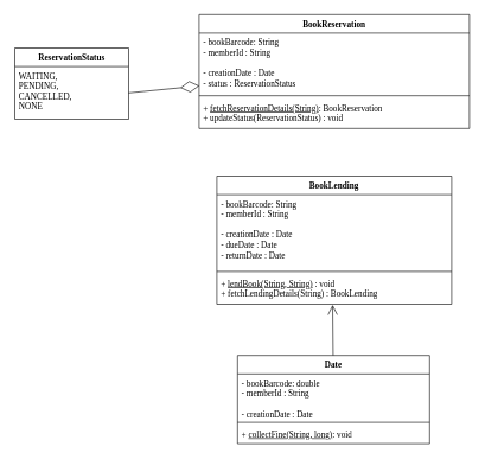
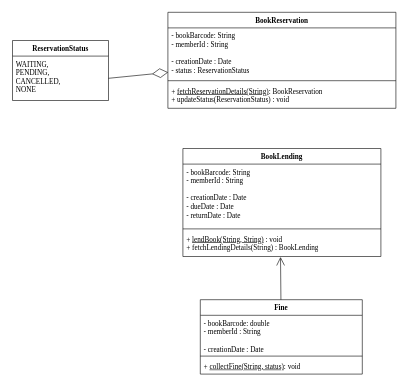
  <mxCell id="0" />
  <mxCell id="1" parent="0" />
  <mxCell id="2" value="&lt;font face=&quot;Lucida Console&quot;&gt;BookReservation&lt;/font&gt;" style="swimlane;fontStyle=1;align=center;verticalAlign=top;childLayout=stackLayout;horizontal=1;startSize=26;horizontalStack=0;resizeParent=1;resizeParentMax=0;resizeLast=0;collapsible=1;marginBottom=0;whiteSpace=wrap;html=1;spacingLeft=4;spacingRight=4;fontFamily=Helvetica;fontSize=12;fontColor=default;fillColor=none;gradientColor=none;" vertex="1" parent="1"><mxGeometry x="279" y="20" width="380" height="160" as="geometry" /></mxCell>
  <mxCell id="3" value="&lt;font face=&quot;Lucida Console&quot;&gt;- bookBarcode: String&lt;/font&gt;&lt;div&gt;&lt;font face=&quot;Lucida Console&quot;&gt;- memberId : String&lt;/font&gt;&lt;/div&gt;&lt;div&gt;&lt;font face=&quot;Lucida Console&quot;&gt;&lt;br&gt;&lt;/font&gt;&lt;/div&gt;&lt;div&gt;&lt;font face=&quot;Lucida Console&quot;&gt;- creationDate : Date&lt;/font&gt;&lt;/div&gt;&lt;div&gt;&lt;font face=&quot;Lucida Console&quot;&gt;- status : ReservationStatus&lt;/font&gt;&lt;/div&gt;&lt;div&gt;&lt;font face=&quot;Lucida Console&quot;&gt;&lt;br&gt;&lt;/font&gt;&lt;/div&gt;&lt;div&gt;&lt;font face=&quot;Lucida Console&quot;&gt;&lt;br&gt;&lt;/font&gt;&lt;/div&gt;" style="text;strokeColor=none;fillColor=none;align=left;verticalAlign=top;spacingLeft=4;spacingRight=4;overflow=hidden;rotatable=0;points=[[0,0.5],[1,0.5]];portConstraint=eastwest;whiteSpace=wrap;html=1;fontFamily=Helvetica;fontSize=12;fontColor=default;" vertex="1" parent="2"><mxGeometry y="26" width="380" height="84" as="geometry" /></mxCell>
  <mxCell id="4" value="" style="line;strokeWidth=1;fillColor=none;align=left;verticalAlign=middle;spacingTop=-1;spacingLeft=3;spacingRight=3;rotatable=0;labelPosition=right;points=[];portConstraint=eastwest;strokeColor=inherit;fontFamily=Helvetica;fontSize=12;fontColor=default;" vertex="1" parent="2"><mxGeometry y="110" width="380" height="8" as="geometry" /></mxCell>
  <mxCell id="5" value="&lt;font face=&quot;Lucida Console&quot;&gt;+ &lt;u&gt;fetchReservationDetails(String)&lt;/u&gt;: BookReservation&lt;/font&gt;&lt;div&gt;&lt;font face=&quot;Lucida Console&quot;&gt;+ updateStatus(ReservationStatus) : void&lt;/font&gt;&lt;/div&gt;" style="text;strokeColor=none;fillColor=none;align=left;verticalAlign=top;spacingLeft=4;spacingRight=4;overflow=hidden;rotatable=0;points=[[0,0.5],[1,0.5]];portConstraint=eastwest;whiteSpace=wrap;html=1;fontFamily=Helvetica;fontSize=12;fontColor=default;" vertex="1" parent="2"><mxGeometry y="118" width="380" height="42" as="geometry" /></mxCell>
  <mxCell id="6" value="&lt;font face=&quot;Lucida Console&quot;&gt;ReservationStatus&lt;/font&gt;" style="swimlane;fontStyle=1;align=center;verticalAlign=top;childLayout=stackLayout;horizontal=1;startSize=26;horizontalStack=0;resizeParent=1;resizeParentMax=0;resizeLast=0;collapsible=1;marginBottom=0;whiteSpace=wrap;html=1;spacingLeft=4;spacingRight=4;fontFamily=Helvetica;fontSize=12;fontColor=default;fillColor=none;gradientColor=none;" vertex="1" parent="1"><mxGeometry x="20" y="67" width="160" height="100" as="geometry" /></mxCell>
  <mxCell id="7" value="&lt;font face=&quot;Lucida Console&quot;&gt;WAITING,&lt;/font&gt;&lt;div&gt;&lt;font face=&quot;Lucida Console&quot;&gt;PENDING,&lt;/font&gt;&lt;/div&gt;&lt;div&gt;&lt;font face=&quot;Lucida Console&quot;&gt;CANCELLED,&lt;/font&gt;&lt;/div&gt;&lt;div&gt;&lt;font face=&quot;Lucida Console&quot;&gt;NONE&lt;/font&gt;&lt;/div&gt;&lt;div&gt;&lt;font face=&quot;Lucida Console&quot;&gt;&lt;br&gt;&lt;/font&gt;&lt;/div&gt;" style="text;strokeColor=none;fillColor=none;align=left;verticalAlign=top;spacingLeft=4;spacingRight=4;overflow=hidden;rotatable=0;points=[[0,0.5],[1,0.5]];portConstraint=eastwest;whiteSpace=wrap;html=1;fontFamily=Helvetica;fontSize=12;fontColor=default;" vertex="1" parent="6"><mxGeometry y="26" width="160" height="74" as="geometry" /></mxCell>
  <mxCell id="8" value="" style="endArrow=diamondThin;endFill=0;endSize=24;html=1;rounded=0;entryX=0.001;entryY=0.882;entryDx=0;entryDy=0;entryPerimeter=0;exitX=1;exitY=0.5;exitDx=0;exitDy=0;" edge="1" parent="1" source="7" target="3"><mxGeometry width="160" relative="1" as="geometry"><mxPoint x="160" y="177" as="sourcePoint" /><mxPoint x="320" y="177" as="targetPoint" /></mxGeometry></mxCell>
  <mxCell id="9" value="&lt;font face=&quot;Lucida Console&quot;&gt;BookLending&lt;/font&gt;" style="swimlane;fontStyle=1;align=center;verticalAlign=top;childLayout=stackLayout;horizontal=1;startSize=26;horizontalStack=0;resizeParent=1;resizeParentMax=0;resizeLast=0;collapsible=1;marginBottom=0;whiteSpace=wrap;html=1;spacingLeft=4;spacingRight=4;fontFamily=Helvetica;fontSize=12;fontColor=default;fillColor=none;gradientColor=none;" vertex="1" parent="1"><mxGeometry x="304" y="247" width="330" height="180" as="geometry" /></mxCell>
  <mxCell id="10" value="&lt;font face=&quot;Lucida Console&quot;&gt;- bookBarcode: String&lt;/font&gt;&lt;div&gt;&lt;font face=&quot;Lucida Console&quot;&gt;- memberId : String&lt;/font&gt;&lt;/div&gt;&lt;div&gt;&lt;font face=&quot;Lucida Console&quot;&gt;&lt;br&gt;&lt;/font&gt;&lt;/div&gt;&lt;div&gt;&lt;font face=&quot;Lucida Console&quot;&gt;- creationDate : Date&lt;/font&gt;&lt;/div&gt;&lt;div&gt;&lt;font face=&quot;Lucida Console&quot;&gt;- dueDate : Date&lt;/font&gt;&lt;/div&gt;&lt;div&gt;&lt;font face=&quot;Lucida Console&quot;&gt;- returnDate : Date&lt;/font&gt;&lt;/div&gt;" style="text;strokeColor=none;fillColor=none;align=left;verticalAlign=top;spacingLeft=4;spacingRight=4;overflow=hidden;rotatable=0;points=[[0,0.5],[1,0.5]];portConstraint=eastwest;whiteSpace=wrap;html=1;fontFamily=Helvetica;fontSize=12;fontColor=default;" vertex="1" parent="9"><mxGeometry y="26" width="330" height="104" as="geometry" /></mxCell>
  <mxCell id="11" value="" style="line;strokeWidth=1;fillColor=none;align=left;verticalAlign=middle;spacingTop=-1;spacingLeft=3;spacingRight=3;rotatable=0;labelPosition=right;points=[];portConstraint=eastwest;strokeColor=inherit;fontFamily=Helvetica;fontSize=12;fontColor=default;" vertex="1" parent="9"><mxGeometry y="130" width="330" height="8" as="geometry" /></mxCell>
  <mxCell id="12" value="&lt;font face=&quot;Lucida Console&quot;&gt;+ &lt;u&gt;lendBook(String, String)&lt;/u&gt;&amp;nbsp;: void&lt;/font&gt;&lt;div&gt;&lt;font face=&quot;Lucida Console&quot;&gt;+ fetchLendingDetails(String) : BookLending&lt;/font&gt;&lt;/div&gt;" style="text;strokeColor=none;fillColor=none;align=left;verticalAlign=top;spacingLeft=4;spacingRight=4;overflow=hidden;rotatable=0;points=[[0,0.5],[1,0.5]];portConstraint=eastwest;whiteSpace=wrap;html=1;fontFamily=Helvetica;fontSize=12;fontColor=default;" vertex="1" parent="9"><mxGeometry y="138" width="330" height="42" as="geometry" /></mxCell>
- <mxCell id="13" value="&lt;font face=&quot;Lucida Console&quot;&gt;Date&lt;/font&gt;" style="swimlane;fontStyle=1;align=center;verticalAlign=top;childLayout=stackLayout;horizontal=1;startSize=26;horizontalStack=0;resizeParent=1;resizeParentMax=0;resizeLast=0;collapsible=1;marginBottom=0;whiteSpace=wrap;html=1;spacingLeft=4;spacingRight=4;fontFamily=Helvetica;fontSize=12;fontColor=default;fillColor=none;gradientColor=none;" vertex="1" parent="1"><mxGeometry x="333" y="499" width="270" height="124" as="geometry" /></mxCell>
+ <mxCell id="13" value="&lt;font face=&quot;Lucida Console&quot;&gt;Fine&lt;/font&gt;" style="swimlane;fontStyle=1;align=center;verticalAlign=top;childLayout=stackLayout;horizontal=1;startSize=26;horizontalStack=0;resizeParent=1;resizeParentMax=0;resizeLast=0;collapsible=1;marginBottom=0;whiteSpace=wrap;html=1;spacingLeft=4;spacingRight=4;fontFamily=Helvetica;fontSize=12;fontColor=default;fillColor=none;gradientColor=none;" vertex="1" parent="1"><mxGeometry x="333" y="499" width="270" height="124" as="geometry" /></mxCell>
  <mxCell id="14" value="&lt;font face=&quot;Lucida Console&quot;&gt;- bookBarcode: double&lt;/font&gt;&lt;div&gt;&lt;font face=&quot;Lucida Console&quot;&gt;- memberId : String&lt;/font&gt;&lt;/div&gt;&lt;div&gt;&lt;font face=&quot;Lucida Console&quot;&gt;&lt;br&gt;&lt;/font&gt;&lt;/div&gt;&lt;div&gt;&lt;font face=&quot;Lucida Console&quot;&gt;- creationDate : Date&lt;/font&gt;&lt;/div&gt;" style="text;strokeColor=none;fillColor=none;align=left;verticalAlign=top;spacingLeft=4;spacingRight=4;overflow=hidden;rotatable=0;points=[[0,0.5],[1,0.5]];portConstraint=eastwest;whiteSpace=wrap;html=1;fontFamily=Helvetica;fontSize=12;fontColor=default;" vertex="1" parent="13"><mxGeometry y="26" width="270" height="64" as="geometry" /></mxCell>
  <mxCell id="15" value="" style="line;strokeWidth=1;fillColor=none;align=left;verticalAlign=middle;spacingTop=-1;spacingLeft=3;spacingRight=3;rotatable=0;labelPosition=right;points=[];portConstraint=eastwest;strokeColor=inherit;fontFamily=Helvetica;fontSize=12;fontColor=default;" vertex="1" parent="13"><mxGeometry y="90" width="270" height="8" as="geometry" /></mxCell>
- <mxCell id="16" value="&lt;font face=&quot;Lucida Console&quot;&gt;+ &lt;u&gt;collectFine(String, long)&lt;/u&gt;: void&lt;/font&gt;" style="text;strokeColor=none;fillColor=none;align=left;verticalAlign=top;spacingLeft=4;spacingRight=4;overflow=hidden;rotatable=0;points=[[0,0.5],[1,0.5]];portConstraint=eastwest;whiteSpace=wrap;html=1;fontFamily=Helvetica;fontSize=12;fontColor=default;" vertex="1" parent="13"><mxGeometry y="98" width="270" height="26" as="geometry" /></mxCell>
+ <mxCell id="16" value="&lt;font face=&quot;Lucida Console&quot;&gt;+ &lt;u&gt;collectFine(String, status)&lt;/u&gt;: void&lt;/font&gt;" style="text;strokeColor=none;fillColor=none;align=left;verticalAlign=top;spacingLeft=4;spacingRight=4;overflow=hidden;rotatable=0;points=[[0,0.5],[1,0.5]];portConstraint=eastwest;whiteSpace=wrap;html=1;fontFamily=Helvetica;fontSize=12;fontColor=default;" vertex="1" parent="13"><mxGeometry y="98" width="270" height="26" as="geometry" /></mxCell>
  <mxCell id="17" value="" style="endArrow=open;endFill=1;endSize=12;html=1;rounded=0;entryX=0.493;entryY=1.021;entryDx=0;entryDy=0;entryPerimeter=0;" edge="1" parent="1" source="13" target="12"><mxGeometry width="160" relative="1" as="geometry"><mxPoint x="310" y="317" as="sourcePoint" /><mxPoint x="470" y="317" as="targetPoint" /></mxGeometry></mxCell>
